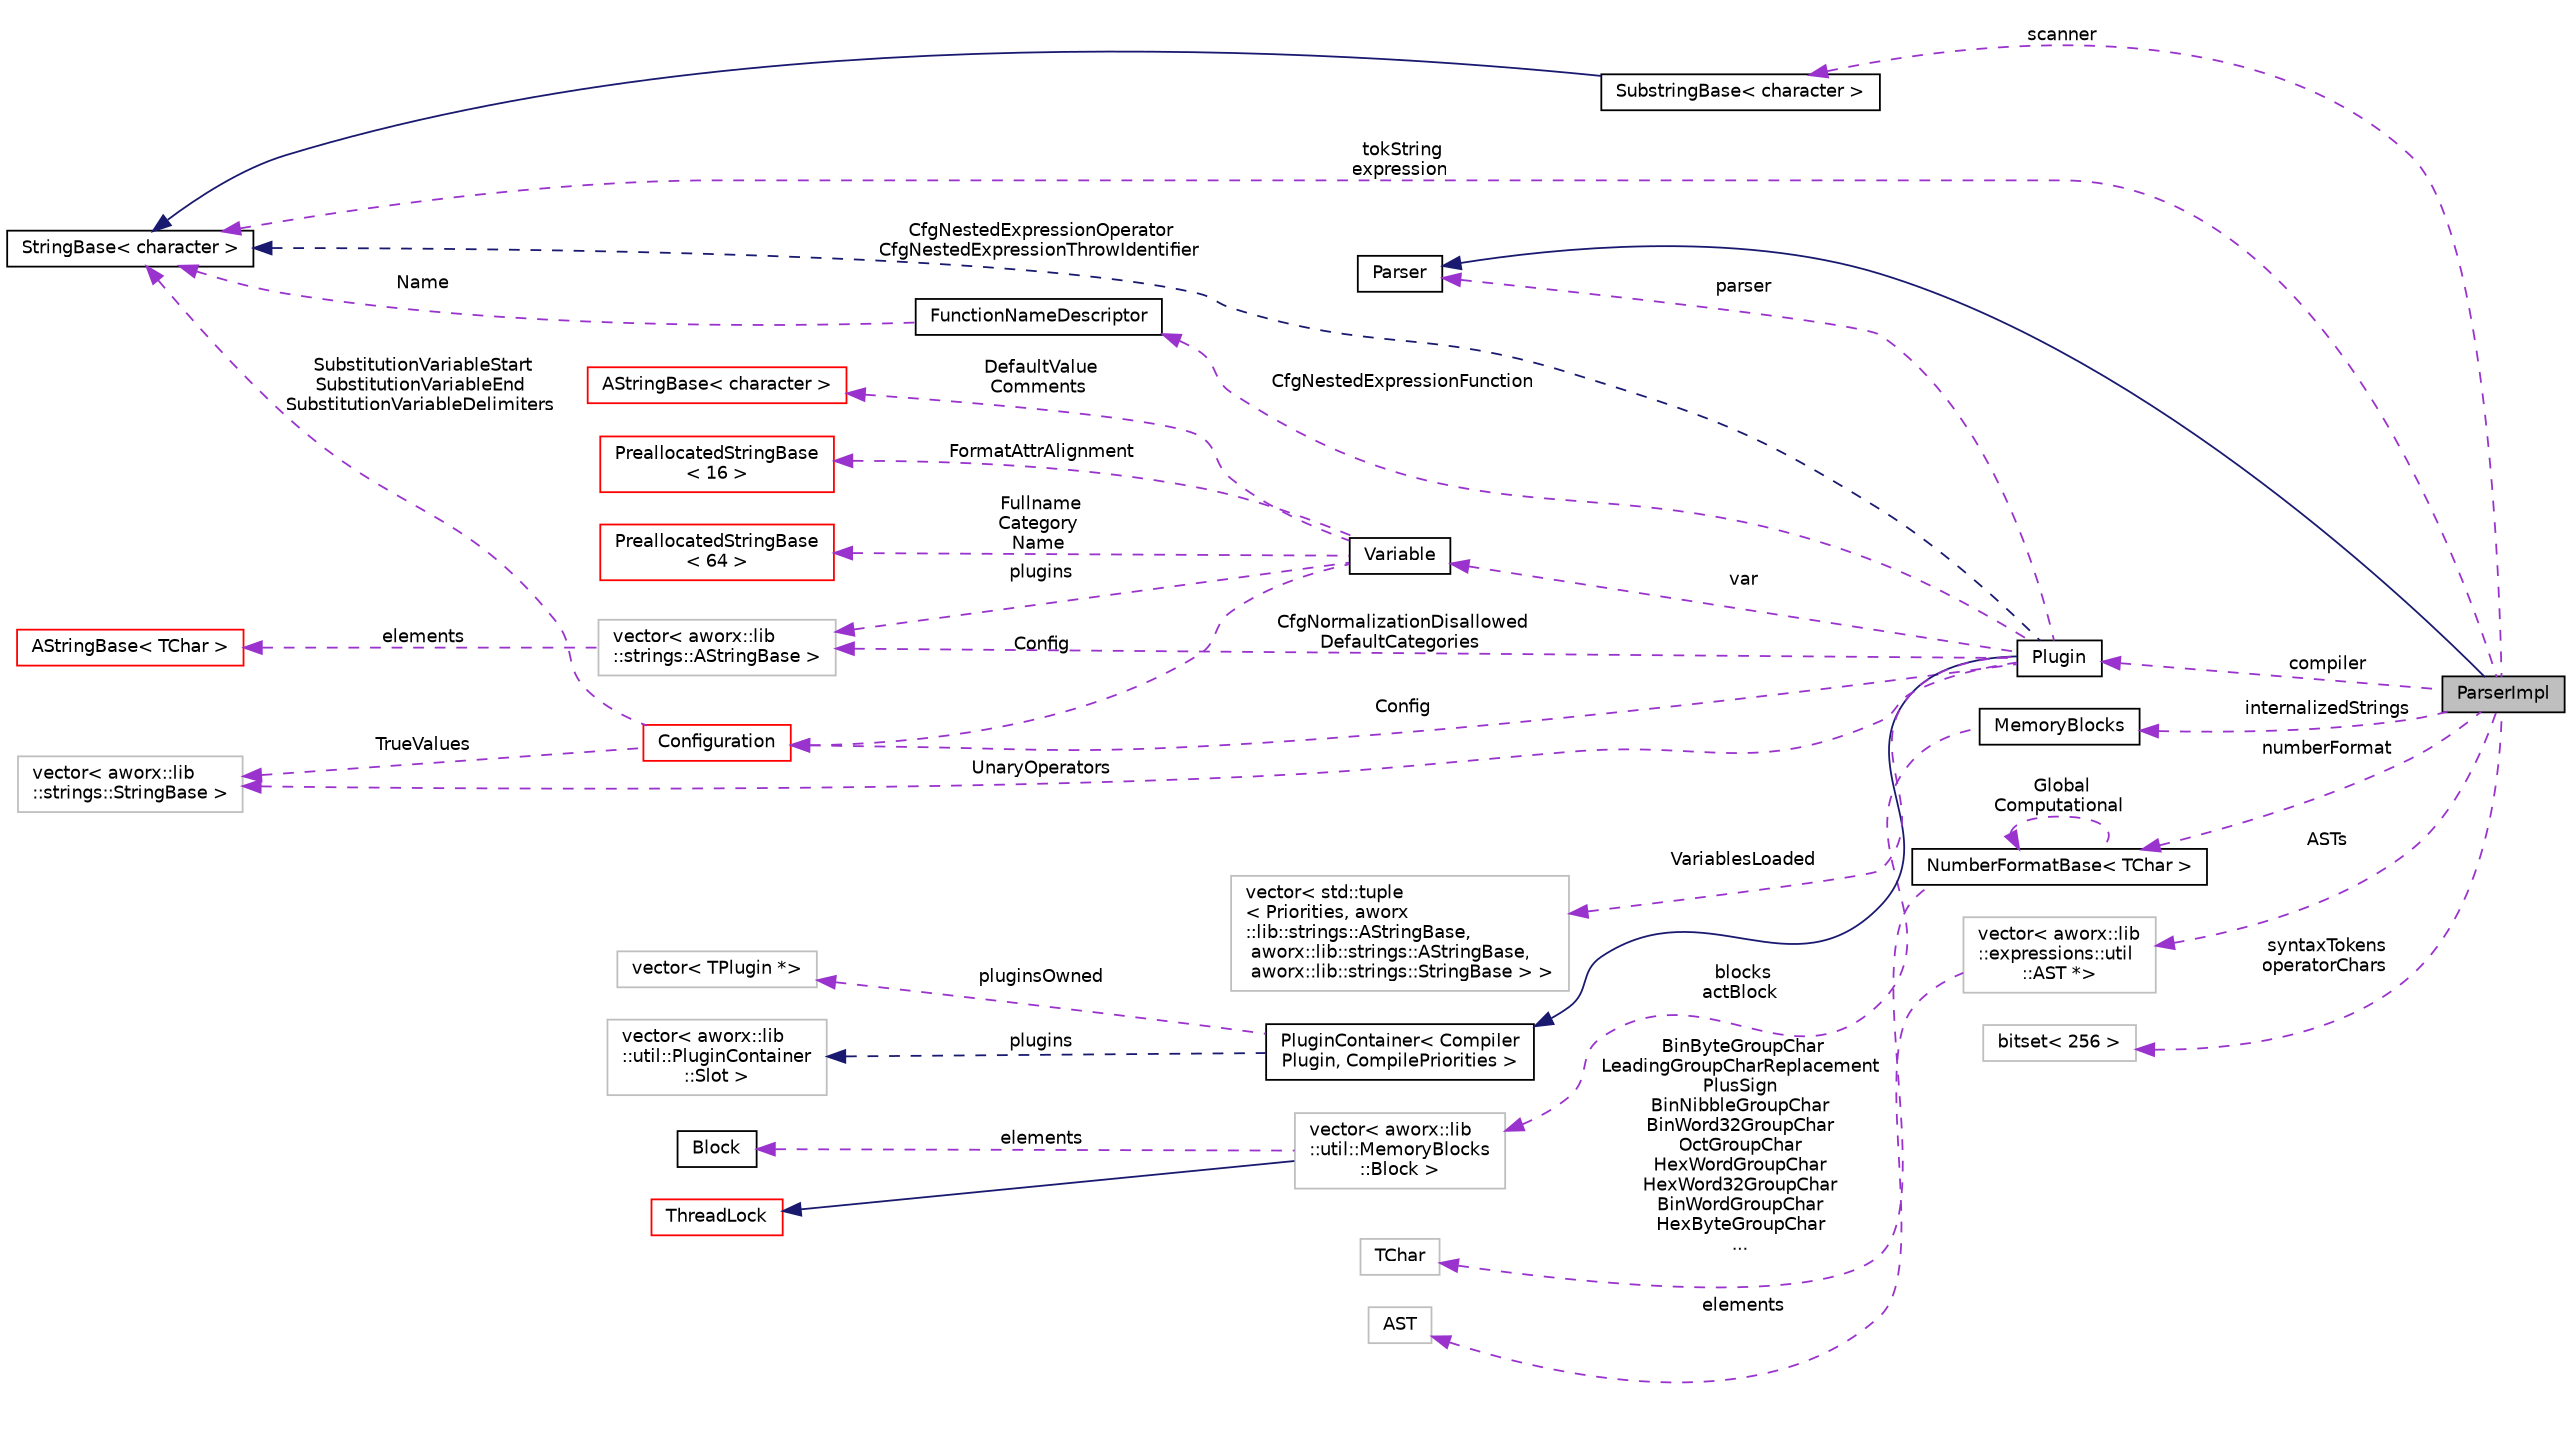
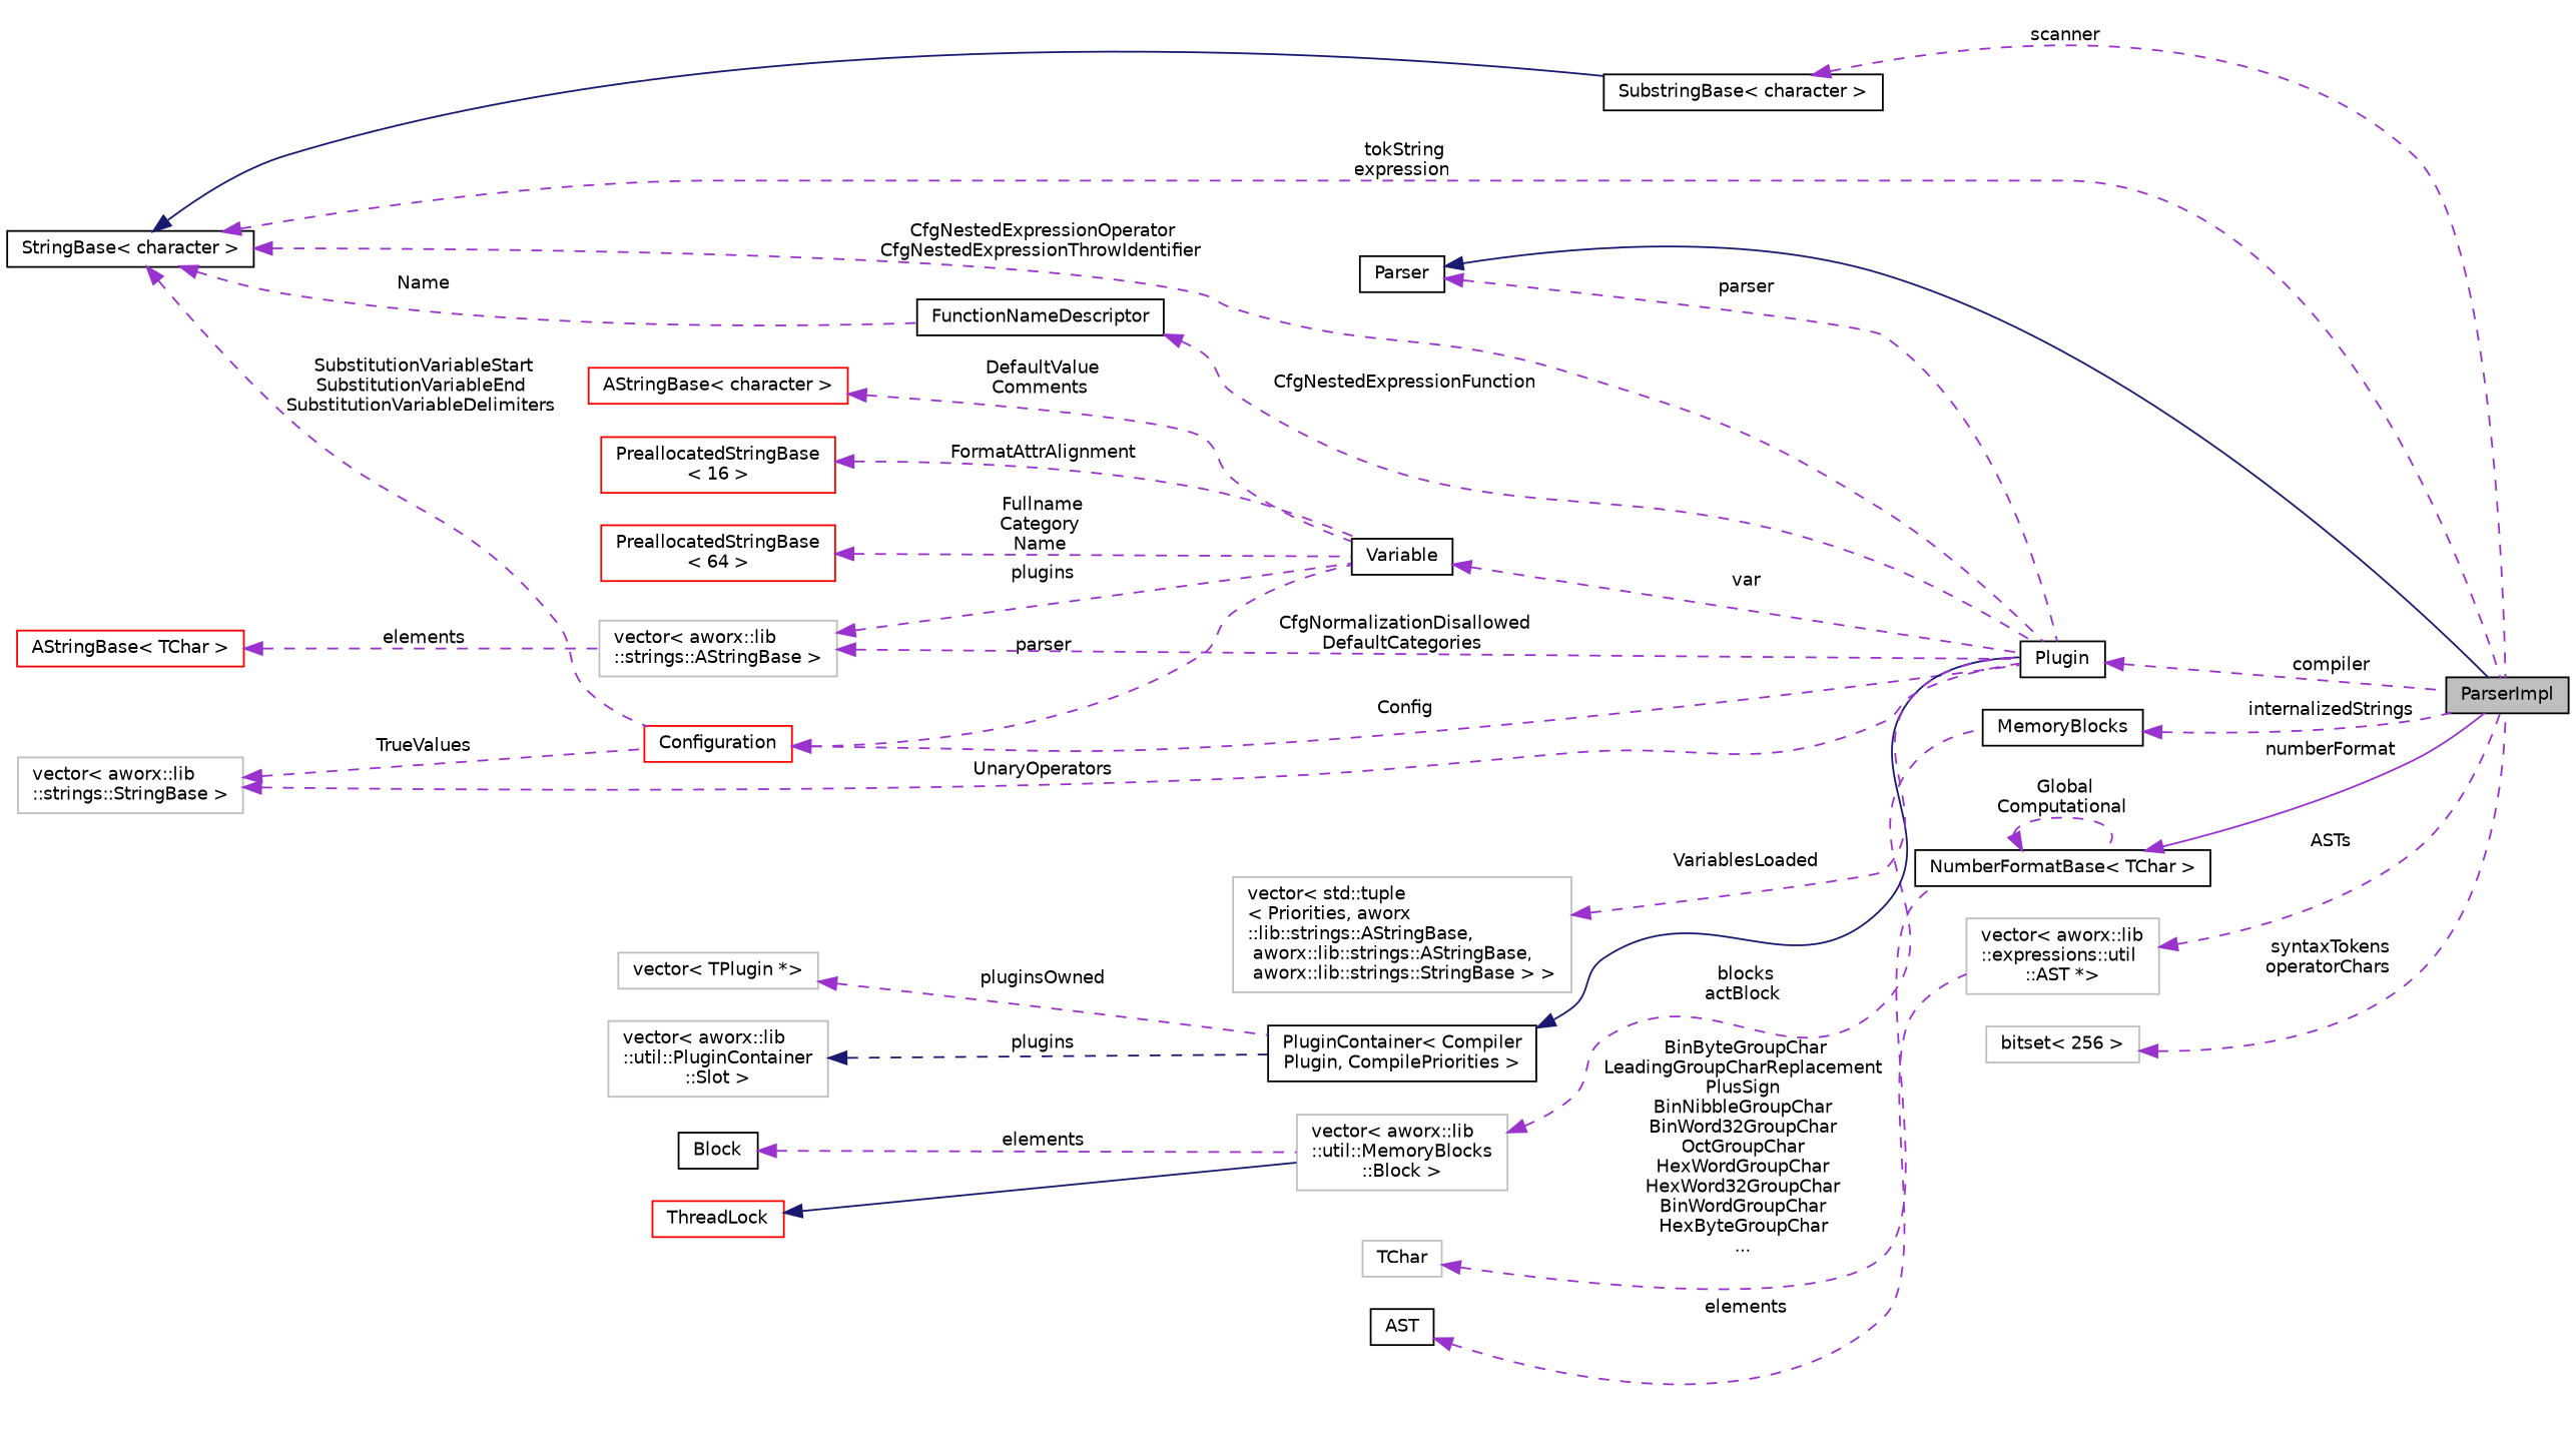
  digraph {
    rankdir=LR
    node [color=black fillcolor=white fontname=Helvetica fontsize=10 shape=record style=filled]
    edge [color=darkorchid3 dir=back fontname=Helvetica fontsize=10 labelfontname=Helvetica labelfontsize=10 style=dashed]
    n1 [fillcolor=grey75 fontcolor=black height=0.2 label=ParserImpl width=0.4]
    n2 [height=0.2 label=Parser width=0.4]
    n3 [height=0.2 label=Plugin width=0.4]
    n4 [height=0.2 label="StringBase\< character \>" width=0.4]
    n5 [color=red height=0.2 label=Configuration width=0.4]
    n6 [height=0.2 label=FunctionNameDescriptor width=0.4]
    n7 [height=0.2 label="SubstringBase\< character \>" width=0.4]
    n8 [height=0.2 label=Variable width=0.4]
    n9 [height=0.2 label=MemoryBlocks width=0.4]
    n10 [color=grey75 height=0.2 label="vector\< aworx::lib\l::util::MemoryBlocks\l::Block \>" width=0.4]
    n11 [height=0.2 label=Block width=0.4]
    n12 [height=0.2 label="NumberFormatBase\< TChar \>" width=0.4]
    n13 [color=grey75 height=0.2 label=TChar width=0.4]
    n14 [height=0.2 label="PluginContainer\< Compiler\lPlugin, CompilePriorities \>" width=0.4]
    n15 [color=red height=0.2 label=ThreadLock width=0.4]
    n16 [color=grey75 height=0.2 label="vector\< TPlugin *\>" width=0.4]
    n17 [color=grey75 height=0.2 label="vector\< aworx::lib\l::util::PluginContainer\l::Slot \>" width=0.4]
    n18 [color=grey75 height=0.2 label="vector\< aworx::lib\l::strings::AStringBase \>" width=0.4]
    n19 [color=red height=0.2 label="AStringBase\< TChar \>" width=0.4]
    n20 [color=red height=0.2 label="PreallocatedStringBase\l\< 64 \>" width=0.4]
    n21 [color=grey75 height=0.2 label="vector\< aworx::lib\l::strings::StringBase \>" width=0.4]
    n22 [color=red height=0.2 label="AStringBase\< character \>" width=0.4]
    n23 [color=red height=0.2 label="PreallocatedStringBase\l\< 16 \>" width=0.4]
    n24 [color=grey75 height=0.2 label="vector\< std::tuple\l\< Priorities, aworx\l::lib::strings::AStringBase,\l aworx::lib::strings::AStringBase,\l aworx::lib::strings::StringBase \> \>" width=0.4]
    n25 [color=grey75 height=0.2 label="vector\< aworx::lib\l::expressions::util\l::AST *\>" width=0.4]
-   n26 [color=grey75 height=0.2 label=AST width=0.4]
+   n26 [height=0.2 label=AST width=0.4]
    n27 [color=grey75 height=0.2 label="bitset\< 256 \>" width=0.4]
    n2 -> n1 [color=midnightblue style=solid]
    n2 -> n3 [label=" parser"]
    n3 -> n1 [label=" compiler"]
    n4 -> n1 [label=" tokString\nexpression"]
-   n4 -> n3 [color=midnightblue label=" CfgNestedExpressionOperator\nCfgNestedExpressionThrowIdentifier"]
+   n4 -> n3 [label=" CfgNestedExpressionOperator\nCfgNestedExpressionThrowIdentifier"]
    n4 -> n5 [label=" SubstitutionVariableStart\nSubstitutionVariableEnd\nSubstitutionVariableDelimiters"]
    n4 -> n6 [label=" Name"]
    n4 -> n7 [color=midnightblue style=solid]
    n5 -> n3 [label=" Config"]
-   n5 -> n8 [label=" Config"]
+   n5 -> n8 [label=" parser"]
    n6 -> n3 [label=" CfgNestedExpressionFunction"]
    n7 -> n1 [label=" scanner"]
    n8 -> n3 [label=" var"]
    n9 -> n1 [label=" internalizedStrings"]
    n10 -> n9 [label=" blocks\nactBlock"]
    n11 -> n10 [label=" elements"]
-   n12 -> n1 [label=" numberFormat"]
+   n12 -> n1 [label=" numberFormat" style=solid]
    n12 -> n12 [label=" Global\nComputational"]
    n13 -> n12 [label=" BinByteGroupChar\nLeadingGroupCharReplacement\nPlusSign\nBinNibbleGroupChar\nBinWord32GroupChar\nOctGroupChar\nHexWordGroupChar\nHexWord32GroupChar\nBinWordGroupChar\nHexByteGroupChar\n..."]
    n14 -> n3 [color=midnightblue style=solid]
    n15 -> n10 [color=midnightblue style=solid]
    n16 -> n14 [label=" pluginsOwned"]
    n17 -> n14 [color=midnightblue label=" plugins"]
    n18 -> n3 [label=" CfgNormalizationDisallowed\nDefaultCategories"]
    n18 -> n8 [label=" plugins"]
    n19 -> n18 [label=" elements"]
    n20 -> n8 [label=" Fullname\nCategory\nName"]
    n21 -> n3 [label=" UnaryOperators"]
    n21 -> n5 [label=" TrueValues"]
    n22 -> n8 [label=" DefaultValue\nComments"]
    n23 -> n8 [label=" FormatAttrAlignment"]
    n24 -> n3 [label=" VariablesLoaded"]
    n25 -> n1 [label=" ASTs"]
    n26 -> n25 [label=" elements"]
    n27 -> n1 [label=" syntaxTokens\noperatorChars"]
  }
